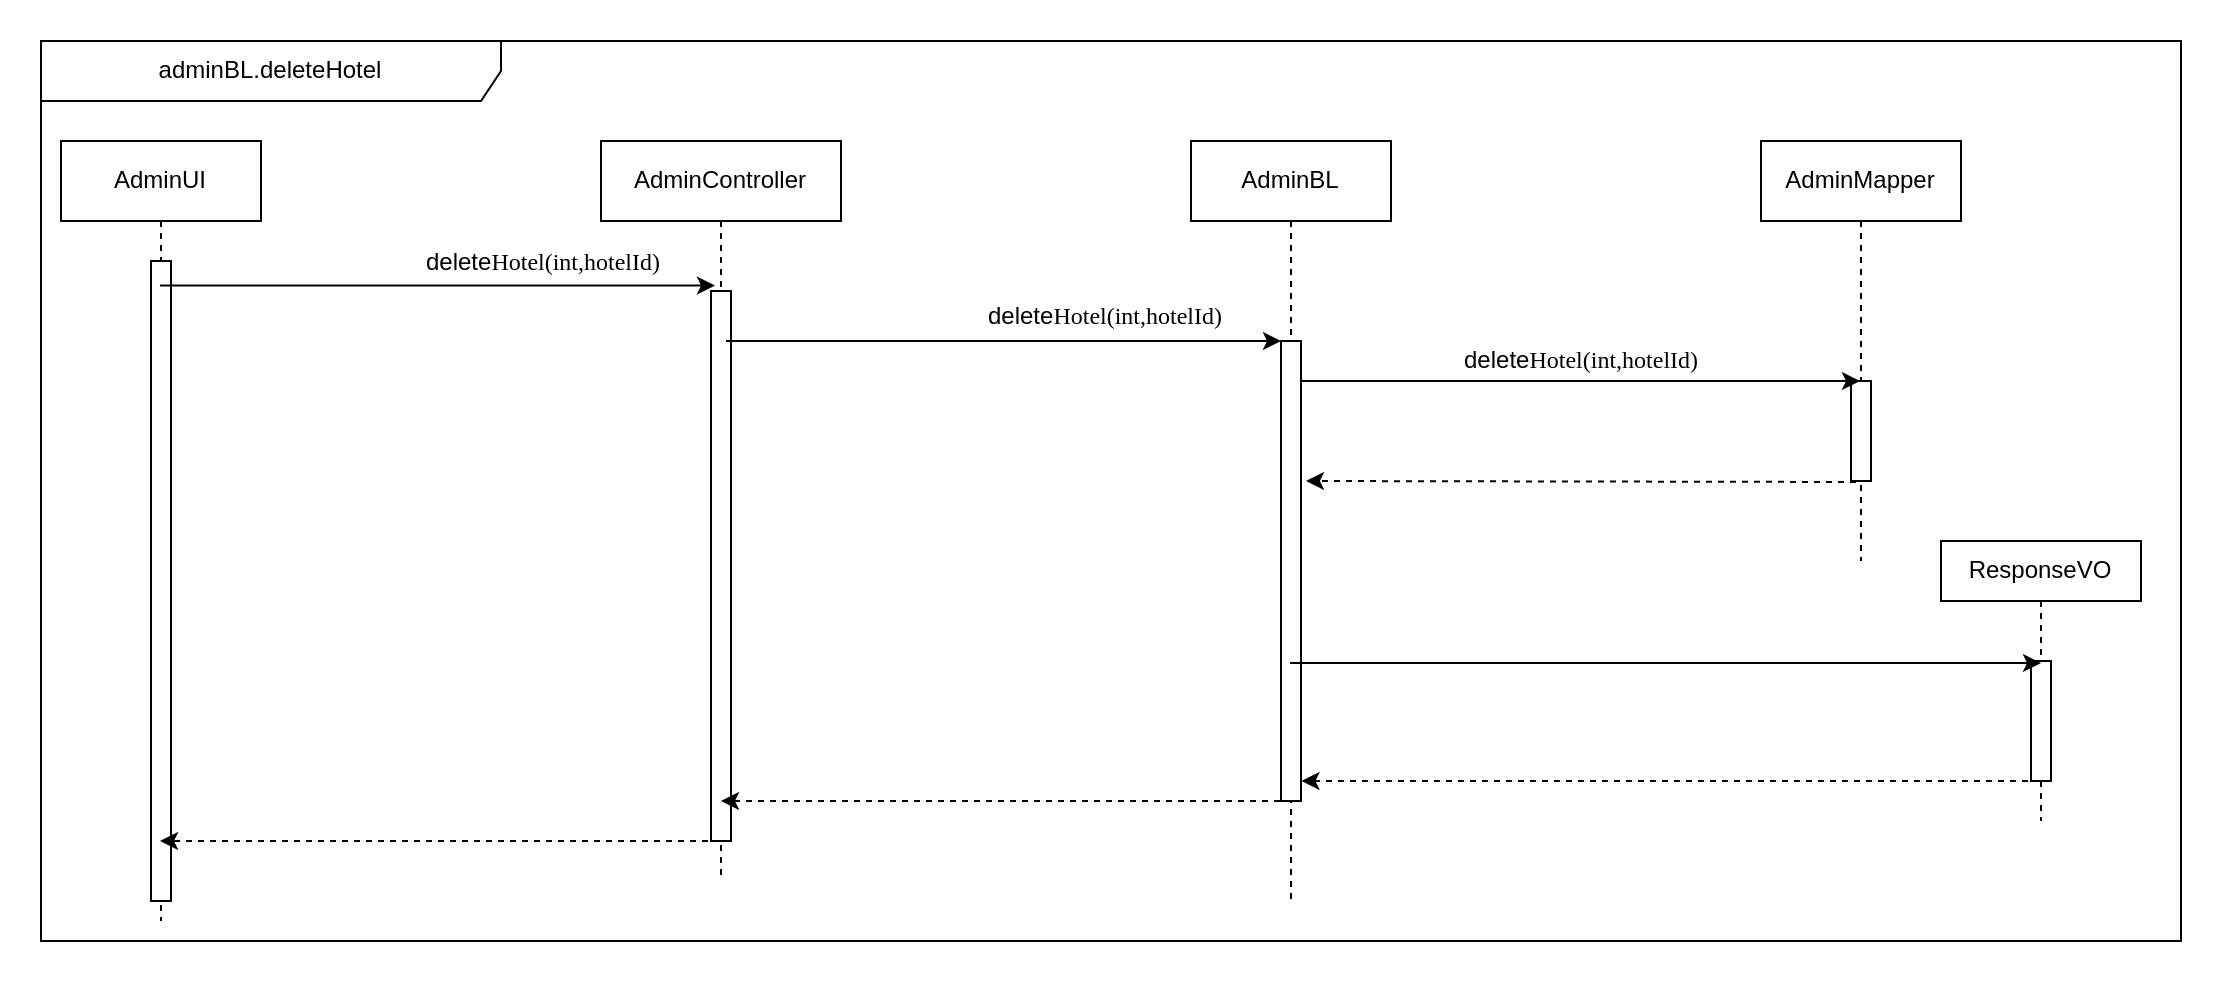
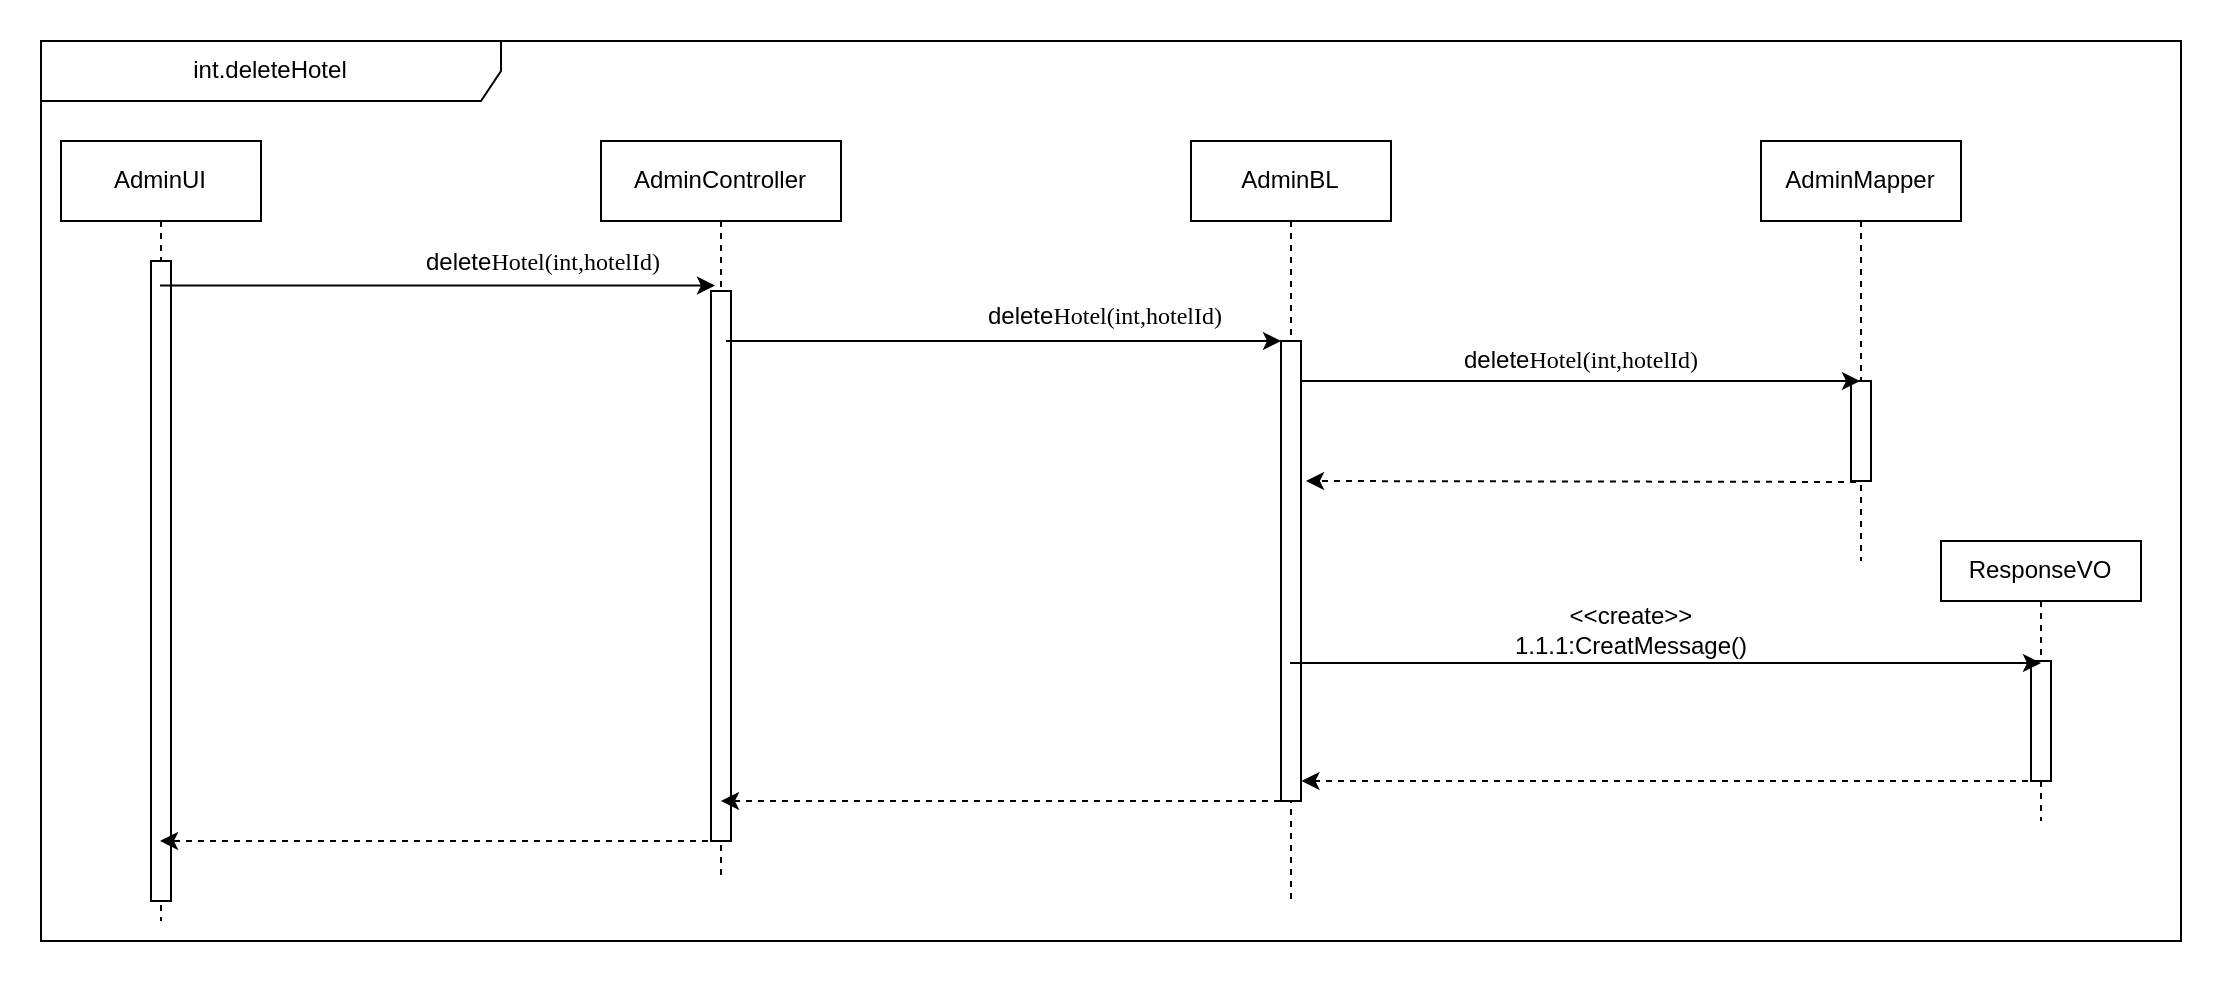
  <mxCell id="0" />
  <mxCell id="1" parent="0" />
- <mxCell id="2" value="adminBL.deleteHotel" style="shape=umlFrame;whiteSpace=wrap;html=1;labelBackgroundColor=none;width=230;height=30;" parent="1" vertex="1"><mxGeometry x="20" y="20" width="1070" height="450" as="geometry" /></mxCell>
+ <mxCell id="2" value="int.deleteHotel" style="shape=umlFrame;whiteSpace=wrap;html=1;labelBackgroundColor=none;width=230;height=30;" parent="1" vertex="1"><mxGeometry x="20" y="20" width="1070" height="450" as="geometry" /></mxCell>
  <mxCell id="3" value="AdminUI" style="shape=umlLifeline;perimeter=lifelinePerimeter;whiteSpace=wrap;html=1;container=1;collapsible=0;recursiveResize=0;outlineConnect=0;" parent="1" vertex="1"><mxGeometry x="30" y="70" width="100" height="390" as="geometry" /></mxCell>
  <mxCell id="4" value="" style="html=1;points=[];perimeter=orthogonalPerimeter;" parent="3" vertex="1"><mxGeometry x="45" y="60" width="10" height="320" as="geometry" /></mxCell>
  <mxCell id="5" value="AdminController" style="shape=umlLifeline;perimeter=lifelinePerimeter;whiteSpace=wrap;html=1;container=1;collapsible=0;recursiveResize=0;outlineConnect=0;" parent="1" vertex="1"><mxGeometry x="300" y="70" width="120" height="370" as="geometry" /></mxCell>
  <mxCell id="6" value="" style="html=1;points=[];perimeter=orthogonalPerimeter;" parent="5" vertex="1"><mxGeometry x="55" y="75" width="10" height="275" as="geometry" /></mxCell>
  <mxCell id="7" value="AdminBL" style="shape=umlLifeline;perimeter=lifelinePerimeter;whiteSpace=wrap;html=1;container=1;collapsible=0;recursiveResize=0;outlineConnect=0;" parent="1" vertex="1"><mxGeometry x="595" y="70" width="100" height="380" as="geometry" /></mxCell>
  <mxCell id="8" value="" style="html=1;points=[];perimeter=orthogonalPerimeter;" parent="7" vertex="1"><mxGeometry x="45" y="100" width="10" height="230" as="geometry" /></mxCell>
  <mxCell id="9" value="AdminMapper" style="shape=umlLifeline;perimeter=lifelinePerimeter;whiteSpace=wrap;html=1;container=1;collapsible=0;recursiveResize=0;outlineConnect=0;" parent="1" vertex="1"><mxGeometry x="880" y="70" width="100" height="210" as="geometry" /></mxCell>
  <mxCell id="10" value="" style="html=1;points=[];perimeter=orthogonalPerimeter;" parent="9" vertex="1"><mxGeometry x="45" y="120" width="10" height="50" as="geometry" /></mxCell>
  <mxCell id="11" value="" style="endArrow=classic;html=1;dashed=1;" parent="1" source="5" target="3" edge="1"><mxGeometry width="50" height="50" relative="1" as="geometry"><mxPoint x="170" y="345" as="sourcePoint" /><mxPoint x="80" y="345" as="targetPoint" /><Array as="points"><mxPoint x="210" y="420" /></Array></mxGeometry></mxCell>
  <mxCell id="12" value="" style="endArrow=classic;html=1;entryX=0.2;entryY=-0.01;entryDx=0;entryDy=0;entryPerimeter=0;" parent="1" source="3" target="6" edge="1"><mxGeometry width="50" height="50" relative="1" as="geometry"><mxPoint x="235" y="145" as="sourcePoint" /><mxPoint x="350" y="145" as="targetPoint" /></mxGeometry></mxCell>
  <mxCell id="13" value="&lt;div style=&quot;text-align: justify&quot;&gt;&lt;pre style=&quot;background-color: rgb(255 , 255 , 255) ; font-family: &amp;#34;menlo&amp;#34; ; font-size: 9pt&quot;&gt;&lt;span style=&quot;text-align: center ; white-space: normal ; font-family: &amp;#34;helvetica&amp;#34;&quot;&gt;delete&lt;/span&gt;Hotel(int,hotelId)&lt;/pre&gt;&lt;/div&gt;" style="text;html=1;align=right;verticalAlign=middle;resizable=0;points=[];labelBackgroundColor=none;" parent="12" vertex="1" connectable="0"><mxGeometry x="-0.496" y="10" relative="1" as="geometry"><mxPoint x="180.5" y="-2.25" as="offset" /></mxGeometry></mxCell>
  <mxCell id="14" value="" style="endArrow=classic;html=1;entryX=0.2;entryY=-0.01;entryDx=0;entryDy=0;entryPerimeter=0;" parent="1" edge="1"><mxGeometry width="50" height="50" relative="1" as="geometry"><mxPoint x="362.5" y="170" as="sourcePoint" /><mxPoint x="640" y="170" as="targetPoint" /></mxGeometry></mxCell>
  <mxCell id="15" value="" style="endArrow=classic;html=1;dashed=1;" parent="1" edge="1"><mxGeometry width="50" height="50" relative="1" as="geometry"><mxPoint x="639.5" y="400" as="sourcePoint" /><mxPoint x="360" y="400" as="targetPoint" /></mxGeometry></mxCell>
  <mxCell id="16" value="" style="endArrow=classic;html=1;" parent="1" target="9" edge="1"><mxGeometry width="50" height="50" relative="1" as="geometry"><mxPoint x="650" y="190" as="sourcePoint" /><mxPoint x="880" y="190" as="targetPoint" /></mxGeometry></mxCell>
  <mxCell id="17" value="" style="endArrow=classic;html=1;dashed=1;" parent="1" edge="1"><mxGeometry width="50" height="50" relative="1" as="geometry"><mxPoint x="927.5" y="240.5" as="sourcePoint" /><mxPoint x="652.5" y="240" as="targetPoint" /></mxGeometry></mxCell>
  <mxCell id="18" value="&lt;pre style=&quot;background-color: rgb(255 , 255 , 255) ; font-family: &amp;#34;menlo&amp;#34; ; font-size: 9pt&quot;&gt;&lt;pre style=&quot;font-family: &amp;#34;menlo&amp;#34; ; font-size: 9pt&quot;&gt;&lt;pre style=&quot;font-size: 9pt ; text-align: justify ; font-family: &amp;#34;menlo&amp;#34;&quot;&gt;&lt;span style=&quot;text-align: center ; white-space: normal ; font-family: &amp;#34;helvetica&amp;#34;&quot;&gt;delete&lt;/span&gt;Hotel(int,hotelId)&lt;/pre&gt;&lt;/pre&gt;&lt;/pre&gt;" style="text;html=1;align=center;verticalAlign=middle;resizable=0;points=[];autosize=1;" parent="1" vertex="1"><mxGeometry x="715" y="160" width="150" height="40" as="geometry" /></mxCell>
  <mxCell id="19" value="ResponseVO" style="shape=umlLifeline;perimeter=lifelinePerimeter;whiteSpace=wrap;html=1;container=1;collapsible=0;recursiveResize=0;outlineConnect=0;size=30;" parent="1" vertex="1"><mxGeometry x="970" y="270" width="100" height="140" as="geometry" /></mxCell>
  <mxCell id="20" value="" style="html=1;points=[];perimeter=orthogonalPerimeter;" parent="19" vertex="1"><mxGeometry x="45" y="60" width="10" height="60" as="geometry" /></mxCell>
  <mxCell id="21" value="" style="endArrow=classic;html=1;" parent="1" edge="1"><mxGeometry width="50" height="50" relative="1" as="geometry"><mxPoint x="644.5" y="331" as="sourcePoint" /><mxPoint x="1020" y="331" as="targetPoint" /></mxGeometry></mxCell>
  <mxCell id="22" value="&lt;span style=&quot;color: rgba(0 , 0 , 0 , 0) ; font-family: monospace ; font-size: 0px ; background-color: rgb(248 , 249 , 250)&quot;&gt;%3CmxGraphModel%3E%3Croot%3E%3CmxCell%20id%3D%220%22%2F%3E%3CmxCell%20id%3D%221%22%20parent%3D%220%22%2F%3E%3CmxCell%20id%3D%222%22%20value%3D%22%22%20style%3D%22endArrow%3Dclassic%3Bhtml%3D1%3Bdashed%3D1%3B%22%20edge%3D%221%22%20parent%3D%221%22%3E%3CmxGeometry%20width%3D%2250%22%20height%3D%2250%22%20relative%3D%221%22%20as%3D%22geometry%22%3E%3CmxPoint%20x%3D%22919.75%22%20y%3D%22380%22%20as%3D%22sourcePoint%22%2F%3E%3CmxPoint%20x%3D%22640.25%22%20y%3D%22380%22%20as%3D%22targetPoint%22%2F%3E%3C%2FmxGeometry%3E%3C%2FmxCell%3E%3C%2Froot%3E%3C%2FmxGraphModel%3E&lt;/span&gt;" style="endArrow=classic;html=1;dashed=1;" parent="1" source="19" edge="1"><mxGeometry width="50" height="50" relative="1" as="geometry"><mxPoint x="929.75" y="390" as="sourcePoint" /><mxPoint x="650.25" y="390" as="targetPoint" /></mxGeometry></mxCell>
+ <mxCell id="23" value="&amp;lt;&amp;lt;create&amp;gt;&amp;gt;&lt;br&gt;1.1.1:CreatMessage()" style="text;html=1;align=center;verticalAlign=middle;resizable=0;points=[];autosize=1;" parent="1" vertex="1"><mxGeometry x="750" y="300" width="130" height="30" as="geometry" /></mxCell>
  <mxCell id="24" value="&lt;div style=&quot;text-align: justify&quot;&gt;&lt;/div&gt;&lt;pre style=&quot;background-color: rgb(255 , 255 , 255) ; font-family: &amp;#34;menlo&amp;#34; ; font-size: 9pt&quot;&gt;&lt;pre style=&quot;font-size: 9pt ; text-align: justify ; font-family: &amp;#34;menlo&amp;#34;&quot;&gt;&lt;pre style=&quot;font-size: 9pt ; font-family: &amp;#34;menlo&amp;#34;&quot;&gt;&lt;span style=&quot;text-align: center ; white-space: normal ; font-family: &amp;#34;helvetica&amp;#34;&quot;&gt;delete&lt;/span&gt;Hotel(int,hotelId)&lt;/pre&gt;&lt;/pre&gt;&lt;/pre&gt;" style="text;html=1;align=right;verticalAlign=middle;resizable=0;points=[];labelBackgroundColor=none;" parent="1" vertex="1" connectable="0"><mxGeometry x="410" y="160" as="geometry"><mxPoint x="200.5" y="-2.25" as="offset" /></mxGeometry></mxCell>
